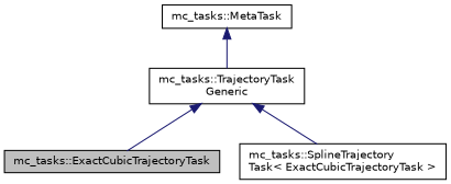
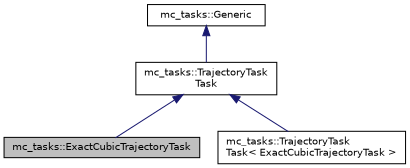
  digraph {
    node [color=black fillcolor=white fontname=Helvetica fontsize=10 shape=record style=filled]
    edge [color=midnightblue dir=back fontname=Helvetica fontsize=10 labelfontname=Helvetica labelfontsize=10 style=solid]
    n1 [fillcolor=grey75 fontcolor=black height=0.2 label="mc_tasks::ExactCubicTrajectoryTask" width=0.4]
-   n2 [height=0.2 label="mc_tasks::SplineTrajectory\lTask\< ExactCubicTrajectoryTask \>" width=0.4]
-   n3 [height=0.2 label="mc_tasks::TrajectoryTask\lGeneric" width=0.4]
-   n4 [height=0.2 label="mc_tasks::MetaTask" width=0.4]
+   n2 [height=0.2 label="mc_tasks::TrajectoryTask\lTask\< ExactCubicTrajectoryTask \>" width=0.4]
+   n3 [height=0.2 label="mc_tasks::TrajectoryTask\lTask" width=0.4]
+   n4 [height=0.2 label="mc_tasks::Generic" width=0.4]
    n3 -> n1
    n3 -> n2
    n4 -> n3
  }
